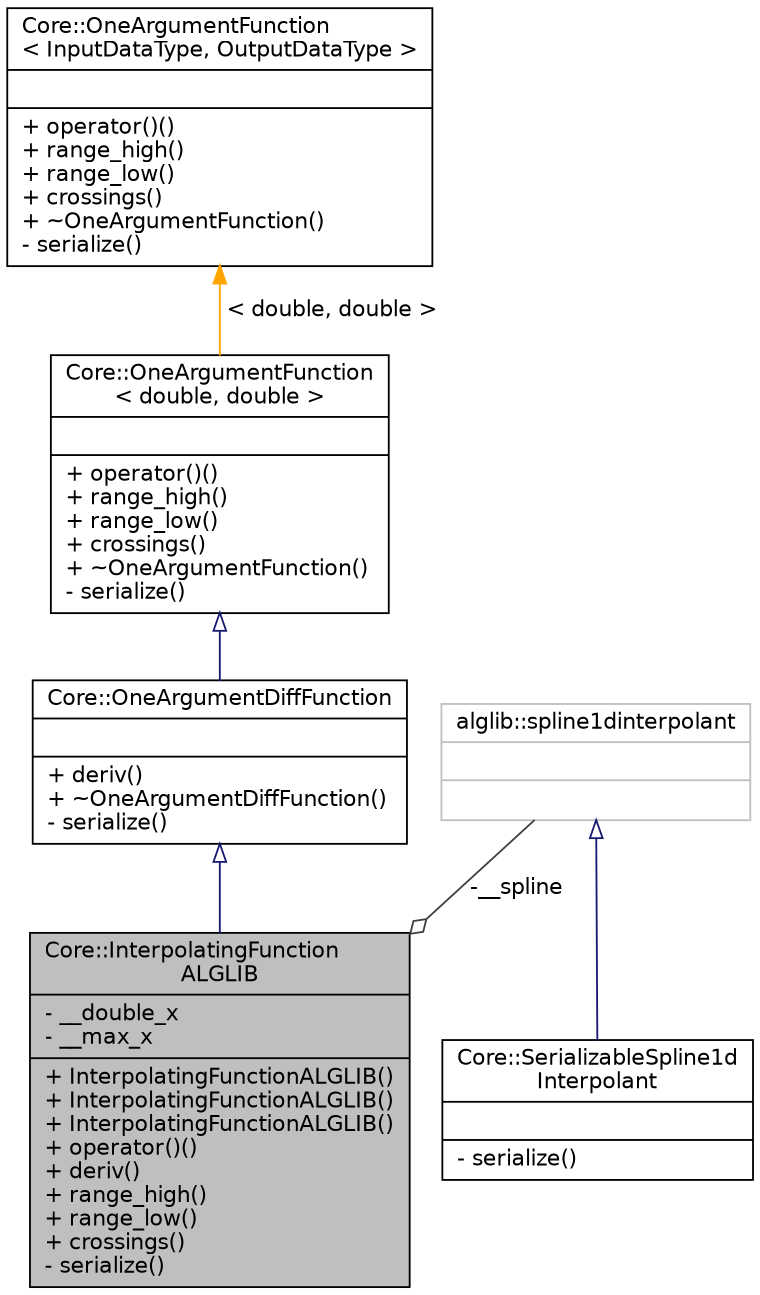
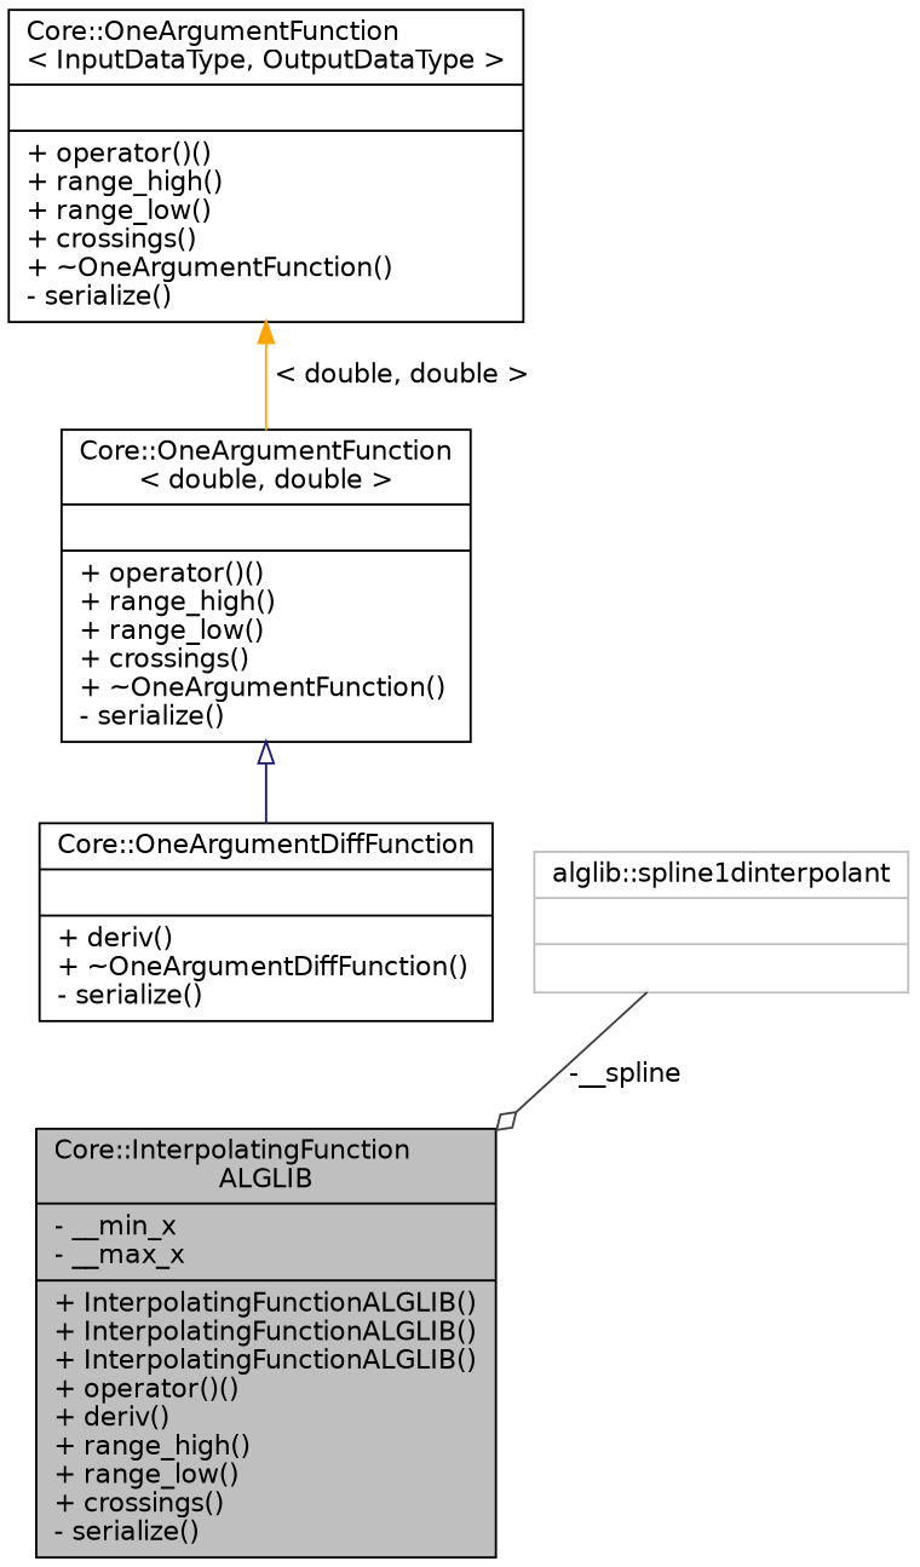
  digraph {
    node [color=black fillcolor=white fontname=Helvetica fontsize=12 shape=record style=filled]
    edge [arrowtail=onormal color=midnightblue dir=back fontname=Helvetica fontsize=12 labelfontname=Helvetica labelfontsize=12 style=solid]
-   n1 [fillcolor=grey75 fontcolor=black height=0.2 label="{Core::InterpolatingFunction\lALGLIB\n|- __double_x\l- __max_x\l|+ InterpolatingFunctionALGLIB()\l+ InterpolatingFunctionALGLIB()\l+ InterpolatingFunctionALGLIB()\l+ operator()()\l+ deriv()\l+ range_high()\l+ range_low()\l+ crossings()\l- serialize()\l}" width=0.4]
+   n1 [fillcolor=grey75 fontcolor=black height=0.2 label="{Core::InterpolatingFunction\lALGLIB\n|- __min_x\l- __max_x\l|+ InterpolatingFunctionALGLIB()\l+ InterpolatingFunctionALGLIB()\l+ InterpolatingFunctionALGLIB()\l+ operator()()\l+ deriv()\l+ range_high()\l+ range_low()\l+ crossings()\l- serialize()\l}" width=0.4]
    n2 [height=0.2 label="{Core::OneArgumentDiffFunction\n||+ deriv()\l+ ~OneArgumentDiffFunction()\l- serialize()\l}" width=0.4]
    n3 [height=0.2 label="{Core::OneArgumentFunction\l\< double, double \>\n||+ operator()()\l+ range_high()\l+ range_low()\l+ crossings()\l+ ~OneArgumentFunction()\l- serialize()\l}" width=0.4]
    n4 [height=0.2 label="{Core::OneArgumentFunction\l\< InputDataType, OutputDataType \>\n||+ operator()()\l+ range_high()\l+ range_low()\l+ crossings()\l+ ~OneArgumentFunction()\l- serialize()\l}" width=0.4]
-   n5 [height=0.2 label="{Core::SerializableSpline1d\lInterpolant\n||- serialize()\l}" width=0.4]
    n6 [color=grey75 height=0.2 label="{alglib::spline1dinterpolant\n||}" width=0.4]
-   n2 -> n1
    n3 -> n2
    n4 -> n3 [color=orange label=" \< double, double \>" arrowtail=""]
    n6 -> n1 [arrowhead=odiamond color=grey25 label=" -__spline" arrowtail="" dir=""]
-   n6 -> n5
  }
